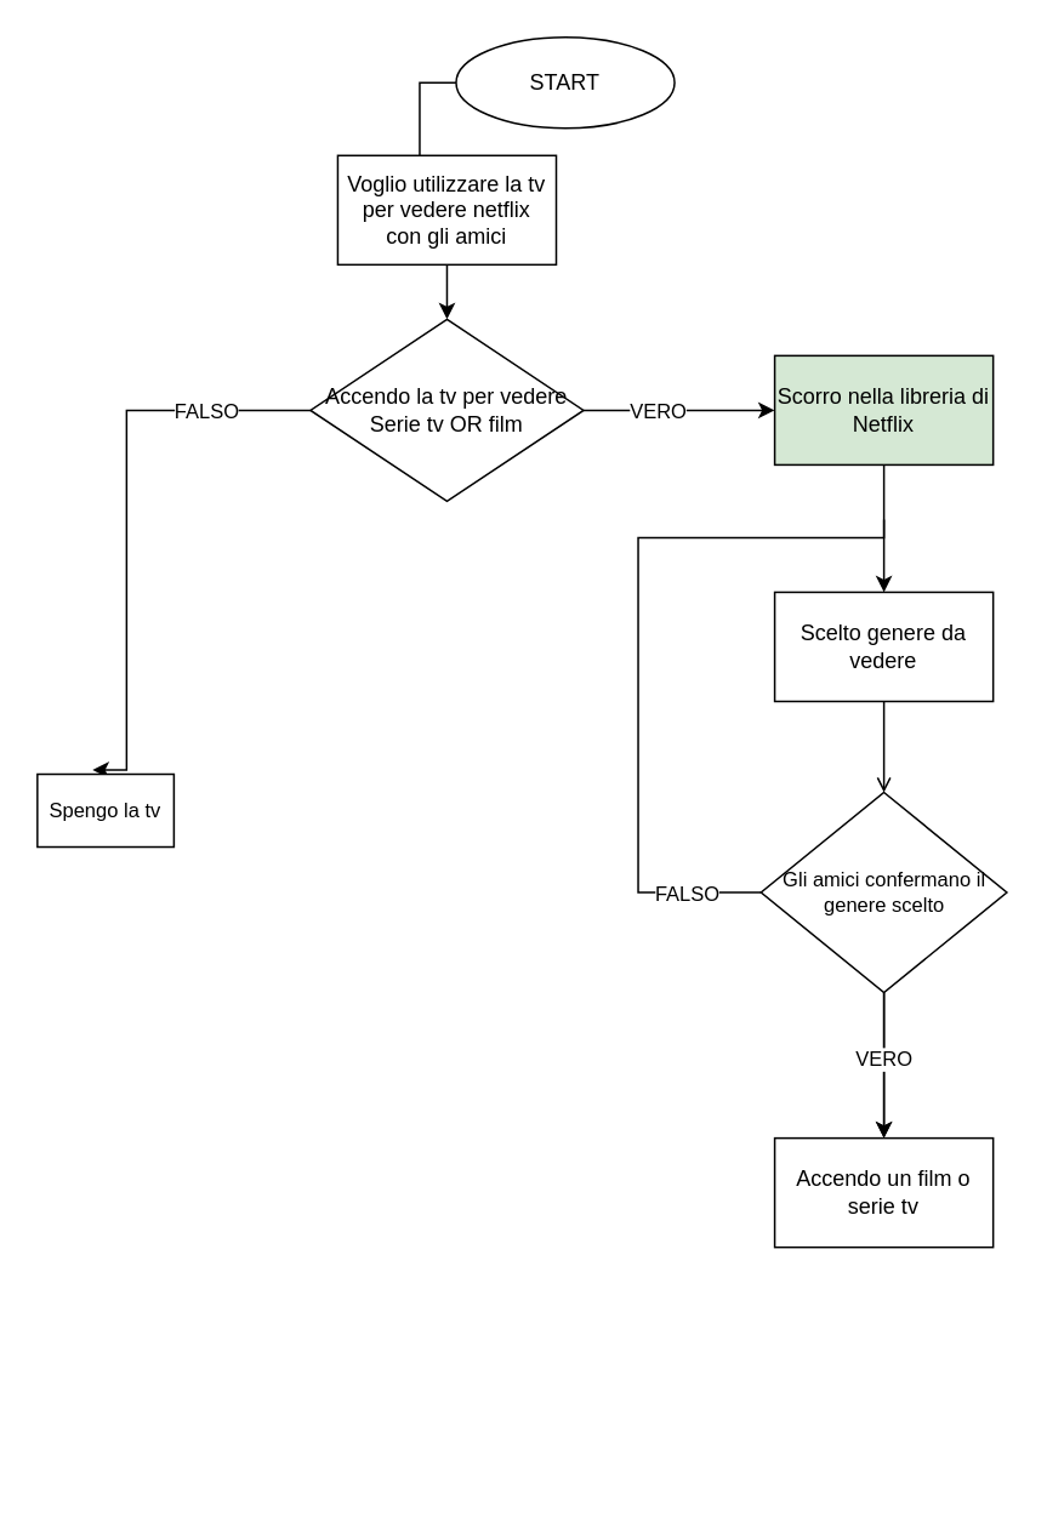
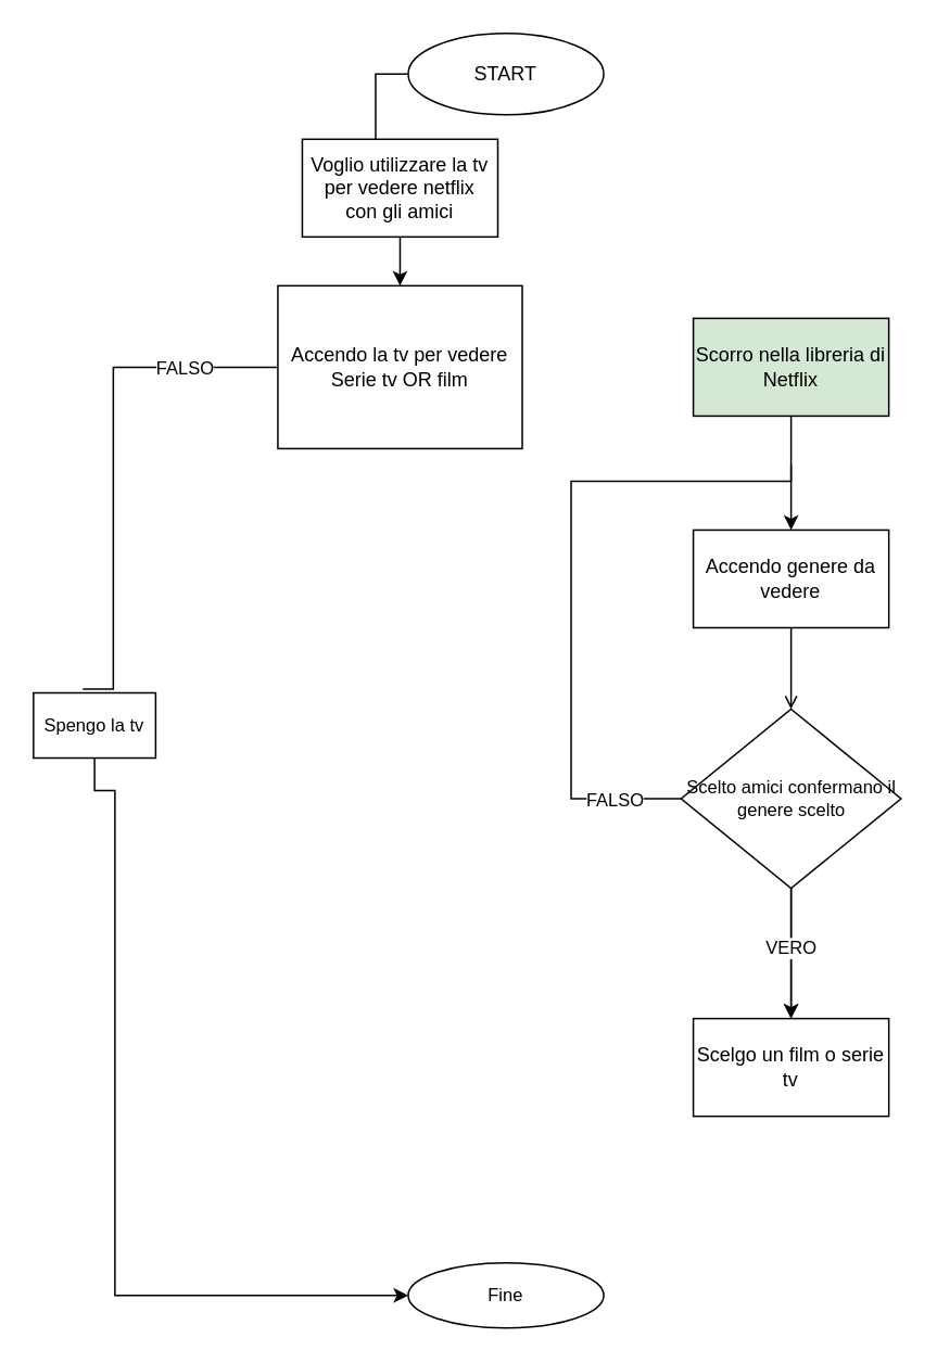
  <mxCell id="0" />
  <mxCell id="1" parent="0" />
  <mxCell id="2" style="edgeStyle=orthogonalEdgeStyle;rounded=0;orthogonalLoop=1;jettySize=auto;html=1;" edge="1" parent="1" source="3"><mxGeometry relative="1" as="geometry"><mxPoint x="245" y="85" as="targetPoint" /></mxGeometry></mxCell>
  <mxCell id="3" value="START" style="ellipse;whiteSpace=wrap;html=1;" vertex="1" parent="1"><mxGeometry x="250" y="20" width="120" height="50" as="geometry" /></mxCell>
  <mxCell id="4" style="edgeStyle=orthogonalEdgeStyle;rounded=0;orthogonalLoop=1;jettySize=auto;html=1;exitX=0.5;exitY=1;exitDx=0;exitDy=0;" edge="1" parent="1" source="5" target="10"><mxGeometry relative="1" as="geometry"><mxPoint x="245" y="185" as="targetPoint" /></mxGeometry></mxCell>
  <mxCell id="5" value="Voglio utilizzare la tv per vedere netflix&lt;br&gt;con gli amici" style="rounded=0;whiteSpace=wrap;html=1;" vertex="1" parent="1"><mxGeometry x="185" y="85" width="120" height="60" as="geometry" /></mxCell>
- <mxCell id="6" style="edgeStyle=orthogonalEdgeStyle;rounded=0;orthogonalLoop=1;jettySize=auto;html=1;exitX=1;exitY=0.5;exitDx=0;exitDy=0;entryX=0;entryY=0.5;entryDx=0;entryDy=0;" edge="1" parent="1" source="10" target="12"><mxGeometry relative="1" as="geometry" /></mxCell>
- <mxCell id="7" value="VERO" style="edgeLabel;html=1;align=center;verticalAlign=middle;resizable=0;points=[];fontSize=11;" vertex="1" connectable="0" parent="6"><mxGeometry x="-0.305" y="4" relative="1" as="geometry"><mxPoint x="4" y="4" as="offset" /></mxGeometry></mxCell>
- <mxCell id="8" style="edgeStyle=orthogonalEdgeStyle;rounded=0;orthogonalLoop=1;jettySize=auto;html=1;exitX=0;exitY=0.5;exitDx=0;exitDy=0;entryX=0.404;entryY=-0.058;entryDx=0;entryDy=0;entryPerimeter=0;fontSize=11;" edge="1" parent="1" source="10" target="24"><mxGeometry relative="1" as="geometry"><Array as="points"><mxPoint x="69" y="225" /></Array></mxGeometry></mxCell>
+ <mxCell id="8" style="edgeStyle=orthogonalEdgeStyle;rounded=0;orthogonalLoop=1;jettySize=auto;html=1;exitX=0;exitY=0.5;exitDx=0;exitDy=0;entryX=0.404;entryY=-0.058;entryDx=0;entryDy=0;entryPerimeter=0;fontSize=11;endArrow=none;" edge="1" parent="1" source="10" target="24"><mxGeometry relative="1" as="geometry"><Array as="points"><mxPoint x="69" y="225" /></Array></mxGeometry></mxCell>
  <mxCell id="9" value="FALSO" style="edgeLabel;html=1;align=center;verticalAlign=middle;resizable=0;points=[];fontSize=11;" vertex="1" connectable="0" parent="8"><mxGeometry x="-0.634" relative="1" as="geometry"><mxPoint as="offset" /></mxGeometry></mxCell>
- <mxCell id="10" value="Accendo la tv per vedere Serie tv OR film" style="rhombus;whiteSpace=wrap;html=1;fillStyle=auto;fillColor=default;" vertex="1" parent="1"><mxGeometry x="170" y="175" width="150" height="100" as="geometry" /></mxCell>
+ <mxCell id="10" value="Accendo la tv per vedere Serie tv OR film" style="whiteSpace=wrap;html=1;fillStyle=auto;fillColor=default;rounded=0;" vertex="1" parent="1"><mxGeometry x="170" y="175" width="150" height="100" as="geometry" /></mxCell>
  <mxCell id="11" style="edgeStyle=orthogonalEdgeStyle;rounded=0;orthogonalLoop=1;jettySize=auto;html=1;exitX=0.5;exitY=1;exitDx=0;exitDy=0;" edge="1" parent="1" source="12"><mxGeometry relative="1" as="geometry"><mxPoint x="485" y="325" as="targetPoint" /></mxGeometry></mxCell>
  <mxCell id="12" value="Scorro nella libreria di Netflix" style="rounded=0;whiteSpace=wrap;html=1;fillColor=#d5e8d4;" vertex="1" parent="1"><mxGeometry x="425" y="195" width="120" height="60" as="geometry" /></mxCell>
- <mxCell id="13" value="Accendo un film o serie tv" style="rounded=0;whiteSpace=wrap;html=1;" vertex="1" parent="1"><mxGeometry x="425" y="625" width="120" height="60" as="geometry" /></mxCell>
+ <mxCell id="13" value="Scelgo un film o serie tv" style="rounded=0;whiteSpace=wrap;html=1;" vertex="1" parent="1"><mxGeometry x="425" y="625" width="120" height="60" as="geometry" /></mxCell>
  <mxCell id="14" style="edgeStyle=orthogonalEdgeStyle;rounded=0;orthogonalLoop=1;jettySize=auto;html=1;exitX=0.5;exitY=0;exitDx=0;exitDy=0;entryX=0.5;entryY=0;entryDx=0;entryDy=0;fontSize=11;endArrow=open;" edge="1" parent="1" source="15" target="21"><mxGeometry relative="1" as="geometry" /></mxCell>
- <mxCell id="15" value="Scelto genere da vedere" style="rounded=0;whiteSpace=wrap;html=1;direction=west;" vertex="1" parent="1"><mxGeometry x="425" y="325" width="120" height="60" as="geometry" /></mxCell>
+ <mxCell id="15" value="Accendo genere da vedere" style="rounded=0;whiteSpace=wrap;html=1;direction=west;" vertex="1" parent="1"><mxGeometry x="425" y="325" width="120" height="60" as="geometry" /></mxCell>
  <mxCell id="16" style="edgeStyle=orthogonalEdgeStyle;rounded=0;orthogonalLoop=1;jettySize=auto;html=1;exitX=0;exitY=0.5;exitDx=0;exitDy=0;fontSize=11;strokeColor=default;endArrow=none;endFill=0;" edge="1" parent="1" source="21"><mxGeometry relative="1" as="geometry"><mxPoint x="485" y="285" as="targetPoint" /><Array as="points"><mxPoint x="350" y="490" /><mxPoint x="350" y="295" /><mxPoint x="485" y="295" /></Array></mxGeometry></mxCell>
  <mxCell id="17" value="FALSO" style="edgeLabel;html=1;align=center;verticalAlign=middle;resizable=0;points=[];fontSize=11;" vertex="1" connectable="0" parent="16"><mxGeometry x="-0.799" y="2" relative="1" as="geometry"><mxPoint y="-2" as="offset" /></mxGeometry></mxCell>
  <mxCell id="18" style="edgeStyle=orthogonalEdgeStyle;rounded=0;orthogonalLoop=1;jettySize=auto;html=1;exitX=0.5;exitY=1;exitDx=0;exitDy=0;entryX=0.5;entryY=0;entryDx=0;entryDy=0;fontSize=11;" edge="1" parent="1" source="21" target="13"><mxGeometry relative="1" as="geometry" /></mxCell>
  <mxCell id="19" value="" style="edgeStyle=orthogonalEdgeStyle;rounded=0;orthogonalLoop=1;jettySize=auto;html=1;strokeColor=default;fontSize=11;endArrow=classic;endFill=1;" edge="1" parent="1" source="21" target="13"><mxGeometry relative="1" as="geometry" /></mxCell>
  <mxCell id="20" value="VERO" style="edgeLabel;html=1;align=center;verticalAlign=middle;resizable=0;points=[];fontSize=11;" vertex="1" connectable="0" parent="19"><mxGeometry x="-0.1" y="-1" relative="1" as="geometry"><mxPoint as="offset" /></mxGeometry></mxCell>
- <mxCell id="21" value="Gli amici confermano il genere scelto" style="rhombus;whiteSpace=wrap;html=1;fontSize=11;" vertex="1" parent="1"><mxGeometry x="417.5" y="435" width="135" height="110" as="geometry" /></mxCell>
+ <mxCell id="21" value="Scelto amici confermano il genere scelto" style="rhombus;whiteSpace=wrap;html=1;fontSize=11;" vertex="1" parent="1"><mxGeometry x="417.5" y="435" width="135" height="110" as="geometry" /></mxCell>
  <mxCell id="22" style="edgeStyle=orthogonalEdgeStyle;rounded=0;orthogonalLoop=1;jettySize=auto;html=1;exitX=0.5;exitY=1;exitDx=0;exitDy=0;fontSize=11;" edge="1" parent="1" source="21" target="21"><mxGeometry relative="1" as="geometry" /></mxCell>
+ <mxCell id="23" style="edgeStyle=orthogonalEdgeStyle;rounded=0;orthogonalLoop=1;jettySize=auto;html=1;exitX=0.5;exitY=1;exitDx=0;exitDy=0;entryX=0;entryY=0.5;entryDx=0;entryDy=0;fontSize=11;" edge="1" parent="1" source="24" target="25"><mxGeometry relative="1" as="geometry"><Array as="points"><mxPoint x="70" y="485" /><mxPoint x="70" y="795" /></Array></mxGeometry></mxCell>
  <mxCell id="24" value="Spengo la tv" style="rounded=0;whiteSpace=wrap;html=1;fontSize=11;" vertex="1" parent="1"><mxGeometry x="20" y="425" width="75" height="40" as="geometry" /></mxCell>
+ <mxCell id="25" value="Fine" style="ellipse;whiteSpace=wrap;html=1;fontSize=11;" vertex="1" parent="1"><mxGeometry x="250" y="775" width="120" height="40" as="geometry" /></mxCell>
